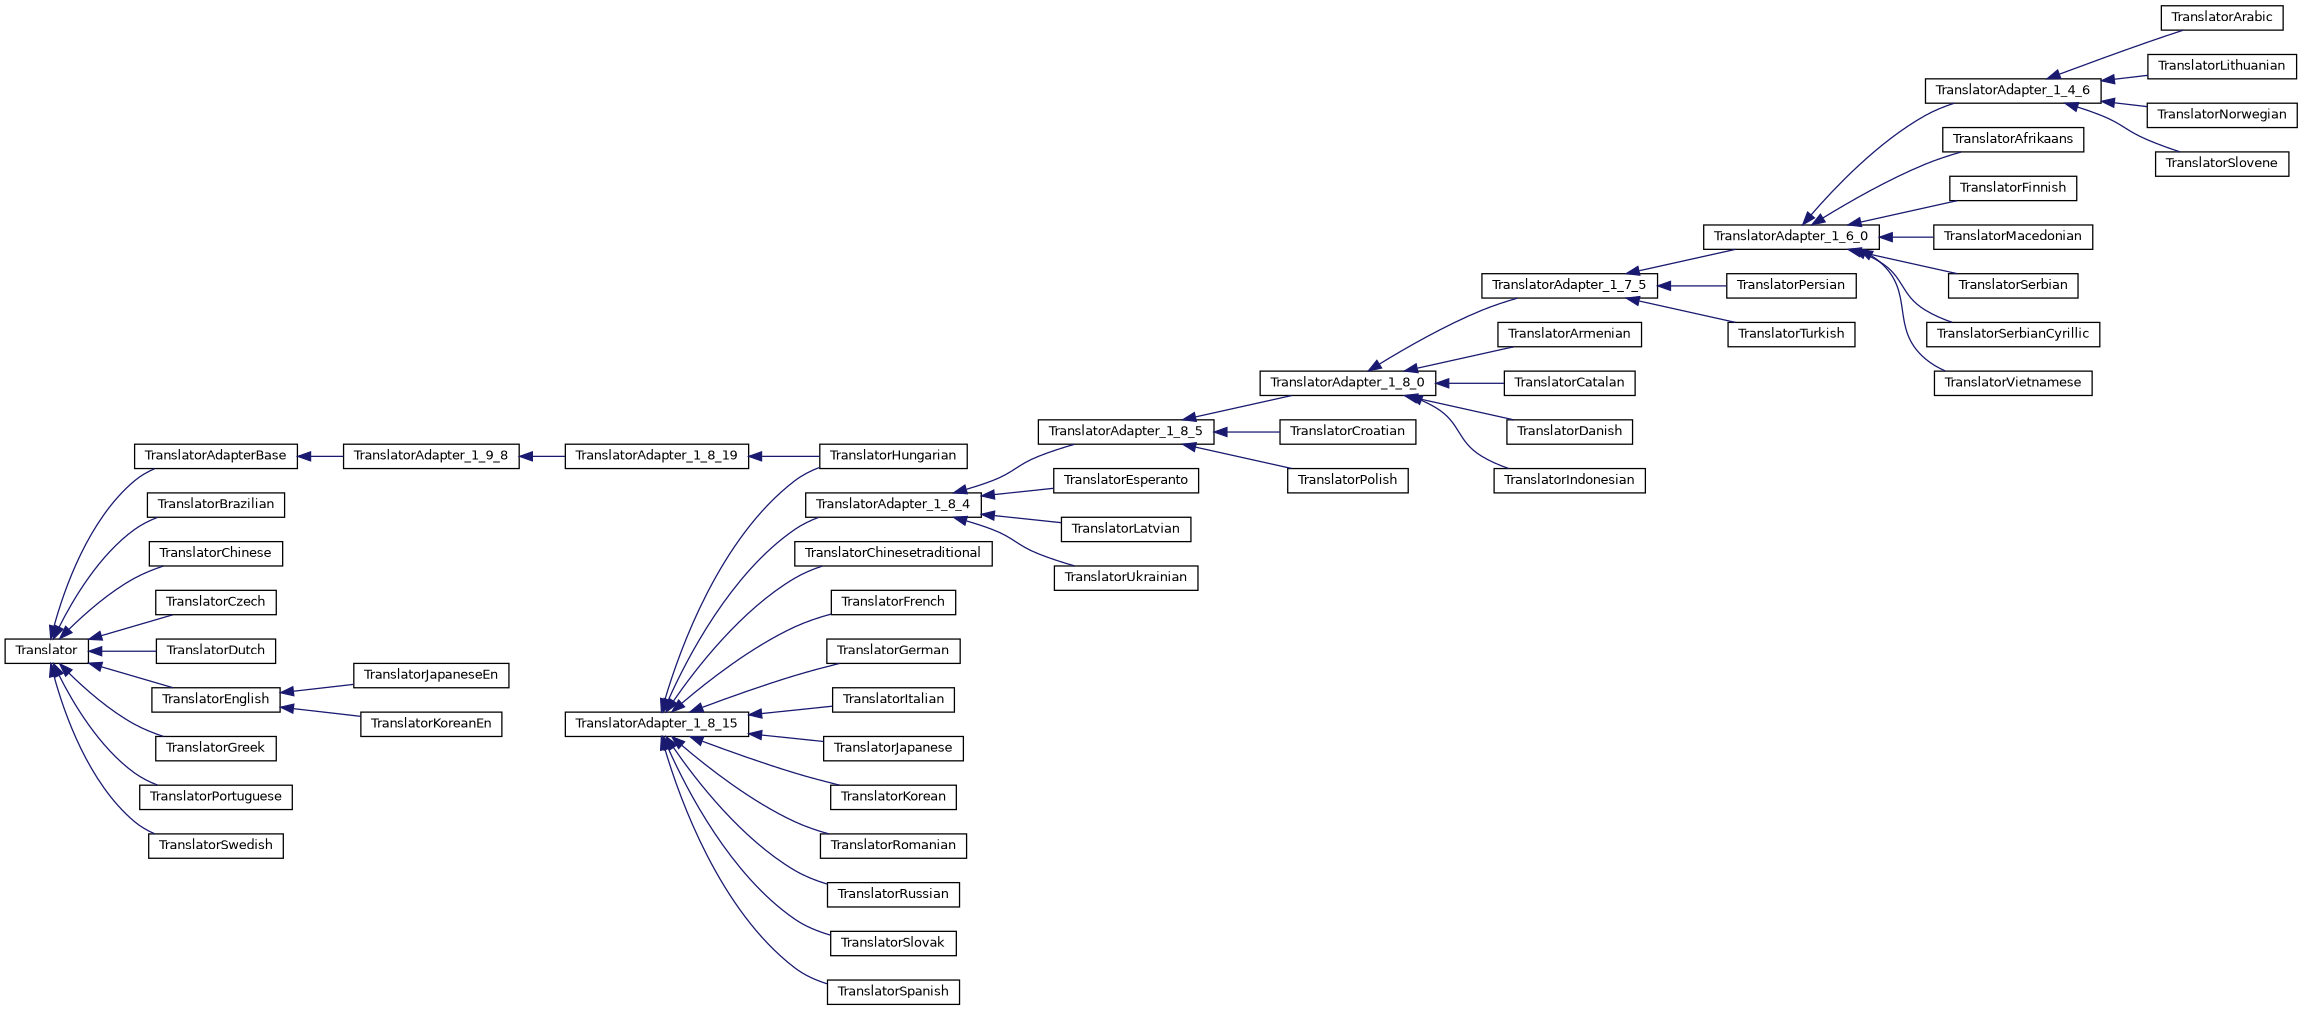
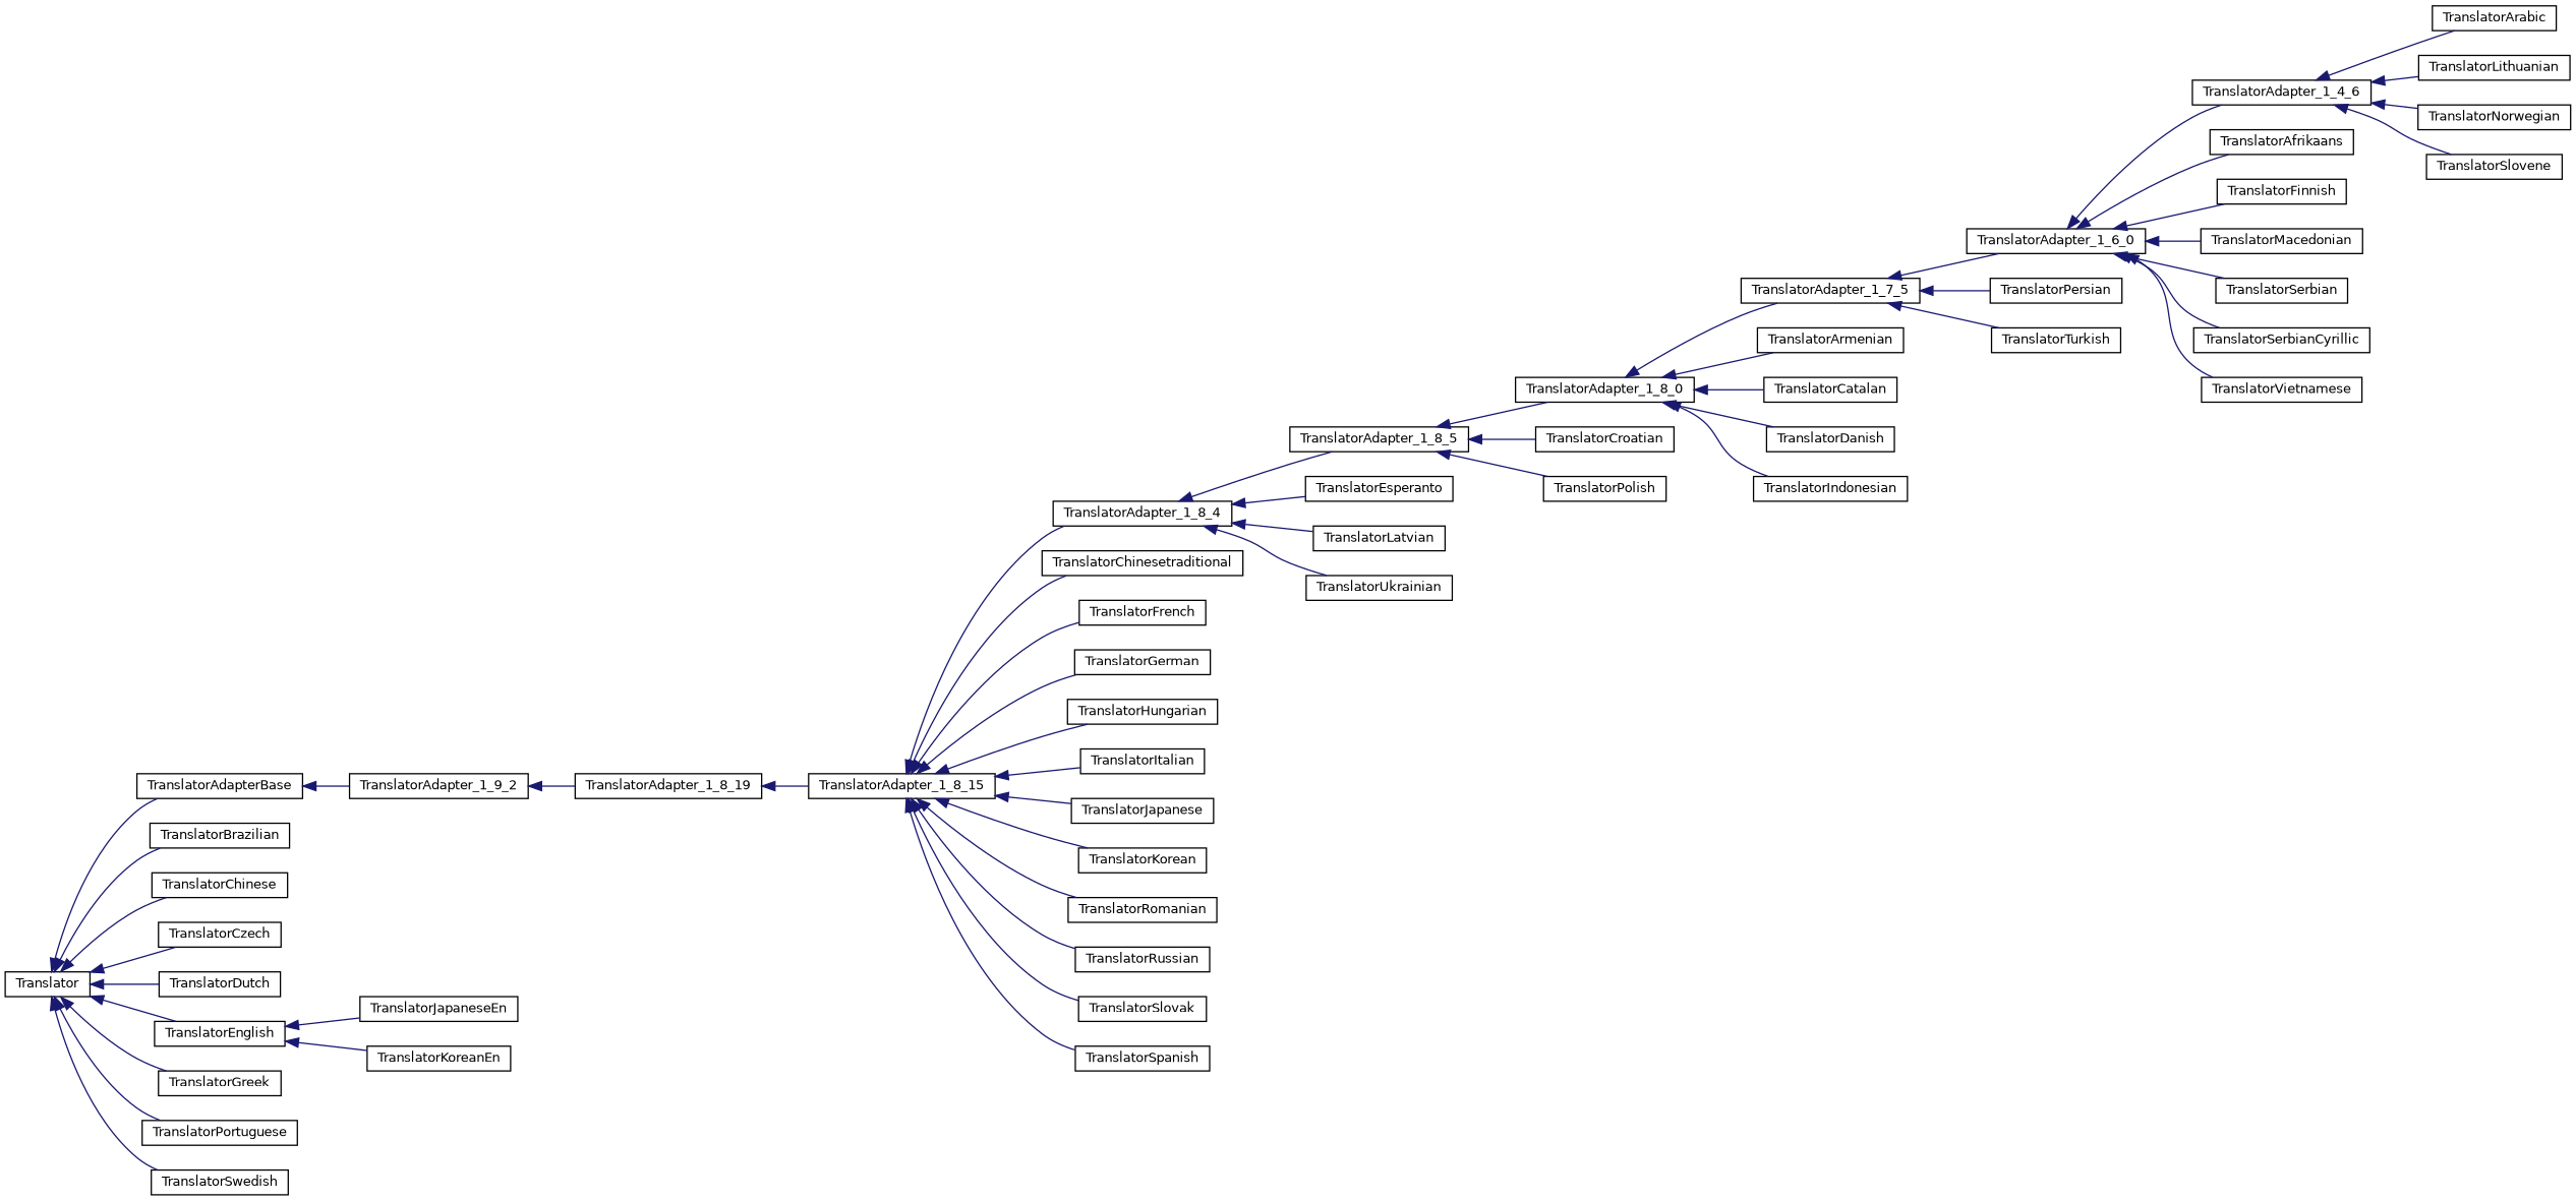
  digraph {
    rankdir=LR
    node [color=black fillcolor=white fontname=Helvetica fontsize=10 shape=record style=filled]
    edge [color=midnightblue dir=back fontname=Helvetica fontsize=10 labelfontname=Helvetica labelfontsize=10 style=solid]
    n1 [height=0.2 label=Translator width=0.4]
    n2 [height=0.2 label=TranslatorAdapterBase width=0.4]
    n3 [height=0.2 label=TranslatorBrazilian width=0.4]
    n4 [height=0.2 label=TranslatorChinese width=0.4]
    n5 [height=0.2 label=TranslatorCzech width=0.4]
    n6 [height=0.2 label=TranslatorDutch width=0.4]
    n7 [height=0.2 label=TranslatorEnglish width=0.4]
    n8 [height=0.2 label=TranslatorGreek width=0.4]
    n9 [height=0.2 label=TranslatorPortuguese width=0.4]
    n10 [height=0.2 label=TranslatorSwedish width=0.4]
-   n11 [height=0.2 label=TranslatorAdapter_1_9_8 width=0.4]
+   n11 [height=0.2 label=TranslatorAdapter_1_9_2 width=0.4]
    n12 [height=0.2 label=TranslatorJapaneseEn width=0.4]
    n13 [height=0.2 label=TranslatorKoreanEn width=0.4]
    n14 [height=0.2 label=TranslatorAdapter_1_8_19 width=0.4]
    n15 [height=0.2 label=TranslatorAdapter_1_8_15 width=0.4]
    n16 [height=0.2 label=TranslatorAdapter_1_8_4 width=0.4]
    n17 [height=0.2 label=TranslatorChinesetraditional width=0.4]
    n18 [height=0.2 label=TranslatorFrench width=0.4]
    n19 [height=0.2 label=TranslatorGerman width=0.4]
    n20 [height=0.2 label=TranslatorHungarian width=0.4]
    n21 [height=0.2 label=TranslatorItalian width=0.4]
    n22 [height=0.2 label=TranslatorJapanese width=0.4]
    n23 [height=0.2 label=TranslatorKorean width=0.4]
    n24 [height=0.2 label=TranslatorRomanian width=0.4]
    n25 [height=0.2 label=TranslatorRussian width=0.4]
    n26 [height=0.2 label=TranslatorSlovak width=0.4]
    n27 [height=0.2 label=TranslatorSpanish width=0.4]
    n28 [height=0.2 label=TranslatorAdapter_1_8_5 width=0.4]
    n29 [height=0.2 label=TranslatorEsperanto width=0.4]
    n30 [height=0.2 label=TranslatorLatvian width=0.4]
    n31 [height=0.2 label=TranslatorUkrainian width=0.4]
    n32 [height=0.2 label=TranslatorAdapter_1_8_0 width=0.4]
    n33 [height=0.2 label=TranslatorCroatian width=0.4]
    n34 [height=0.2 label=TranslatorPolish width=0.4]
    n35 [height=0.2 label=TranslatorAdapter_1_7_5 width=0.4]
    n36 [height=0.2 label=TranslatorArmenian width=0.4]
    n37 [height=0.2 label=TranslatorCatalan width=0.4]
    n38 [height=0.2 label=TranslatorDanish width=0.4]
    n39 [height=0.2 label=TranslatorIndonesian width=0.4]
    n40 [height=0.2 label=TranslatorAdapter_1_6_0 width=0.4]
    n41 [height=0.2 label=TranslatorPersian width=0.4]
    n42 [height=0.2 label=TranslatorTurkish width=0.4]
    n43 [height=0.2 label=TranslatorAdapter_1_4_6 width=0.4]
    n44 [height=0.2 label=TranslatorAfrikaans width=0.4]
    n45 [height=0.2 label=TranslatorFinnish width=0.4]
    n46 [height=0.2 label=TranslatorMacedonian width=0.4]
    n47 [height=0.2 label=TranslatorSerbian width=0.4]
    n48 [height=0.2 label=TranslatorSerbianCyrillic width=0.4]
    n49 [height=0.2 label=TranslatorVietnamese width=0.4]
    n50 [height=0.2 label=TranslatorArabic width=0.4]
    n51 [height=0.2 label=TranslatorLithuanian width=0.4]
    n52 [height=0.2 label=TranslatorNorwegian width=0.4]
    n53 [height=0.2 label=TranslatorSlovene width=0.4]
    n1 -> n2
    n1 -> n3
    n1 -> n4
    n1 -> n5
    n1 -> n6
    n1 -> n7
    n1 -> n8
    n1 -> n9
    n1 -> n10
    n2 -> n11
    n7 -> n12
    n7 -> n13
    n11 -> n14
-   n14 -> n20
+   n14 -> n15
    n15 -> n16
    n15 -> n17
    n15 -> n18
    n15 -> n19
    n15 -> n20
    n15 -> n21
    n15 -> n22
    n15 -> n23
    n15 -> n24
    n15 -> n25
    n15 -> n26
    n15 -> n27
    n16 -> n28
    n16 -> n29
    n16 -> n30
    n16 -> n31
    n28 -> n32
    n28 -> n33
    n28 -> n34
    n32 -> n35
    n32 -> n36
    n32 -> n37
    n32 -> n38
    n32 -> n39
    n35 -> n40
    n35 -> n41
    n35 -> n42
    n40 -> n43
    n40 -> n44
    n40 -> n45
    n40 -> n46
    n40 -> n47
    n40 -> n48
    n40 -> n49
    n43 -> n50
    n43 -> n51
    n43 -> n52
    n43 -> n53
  }
